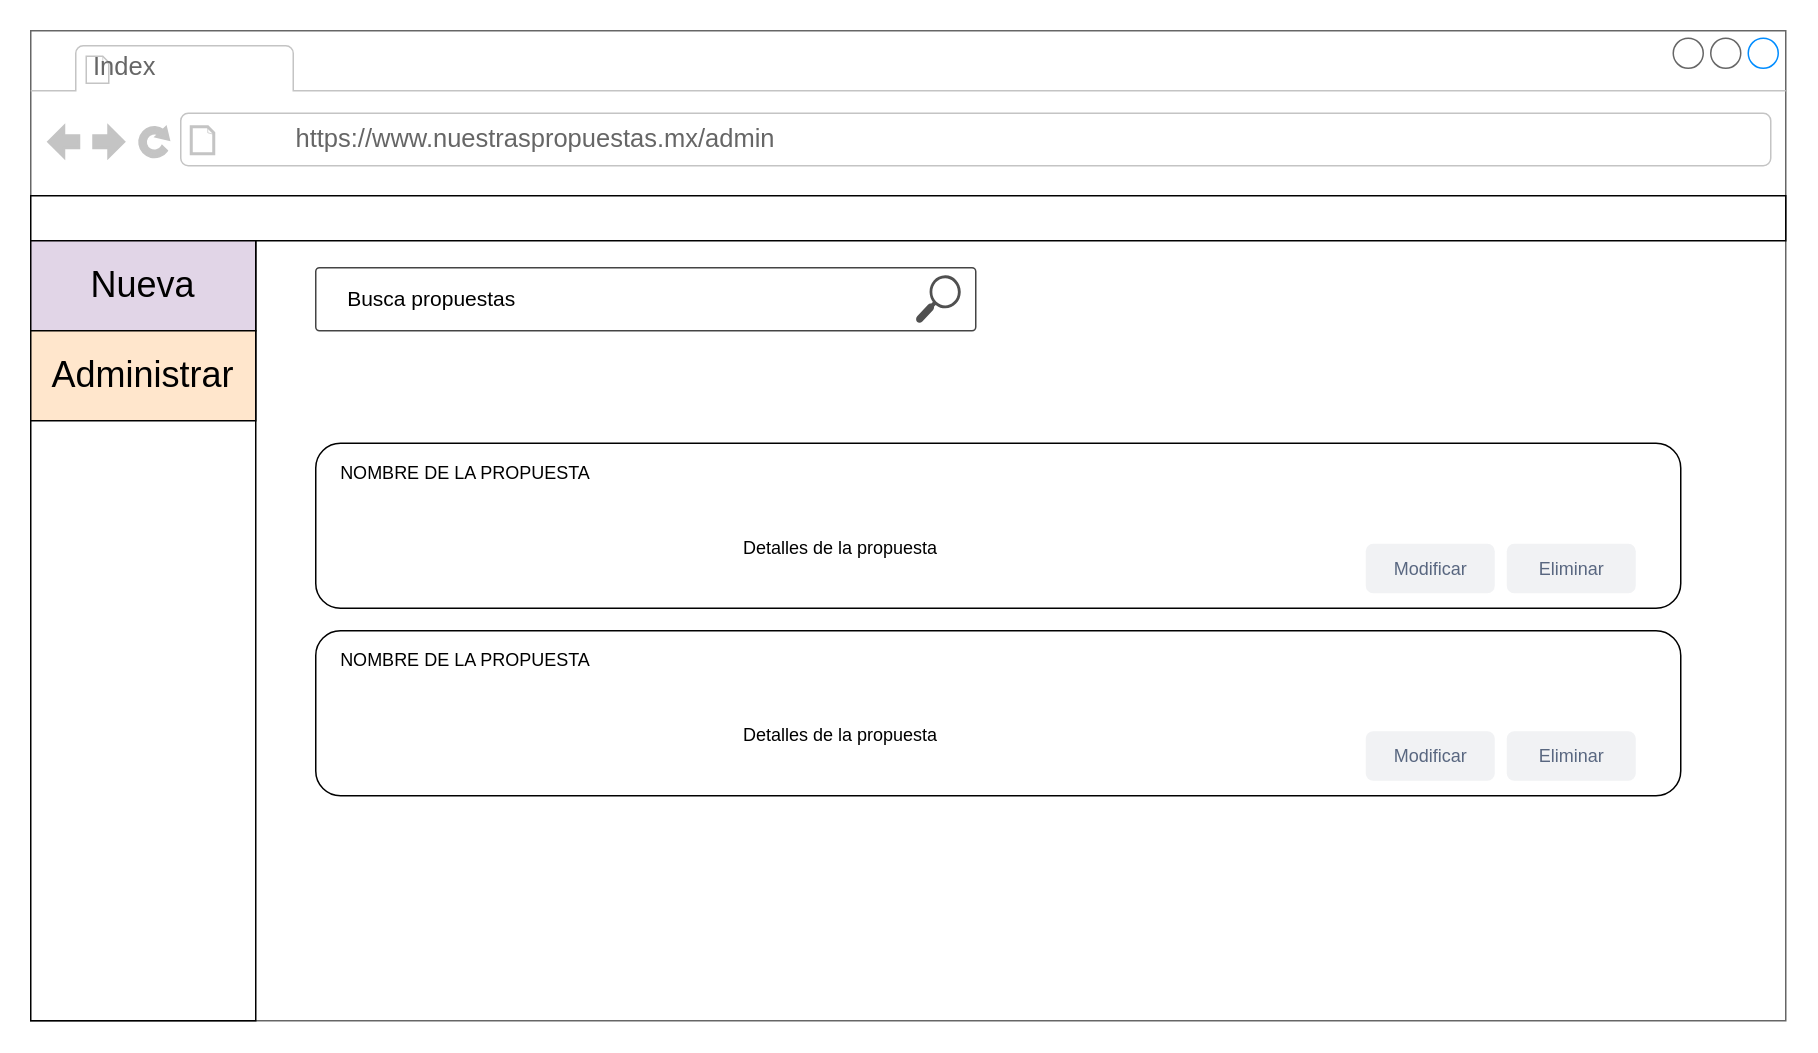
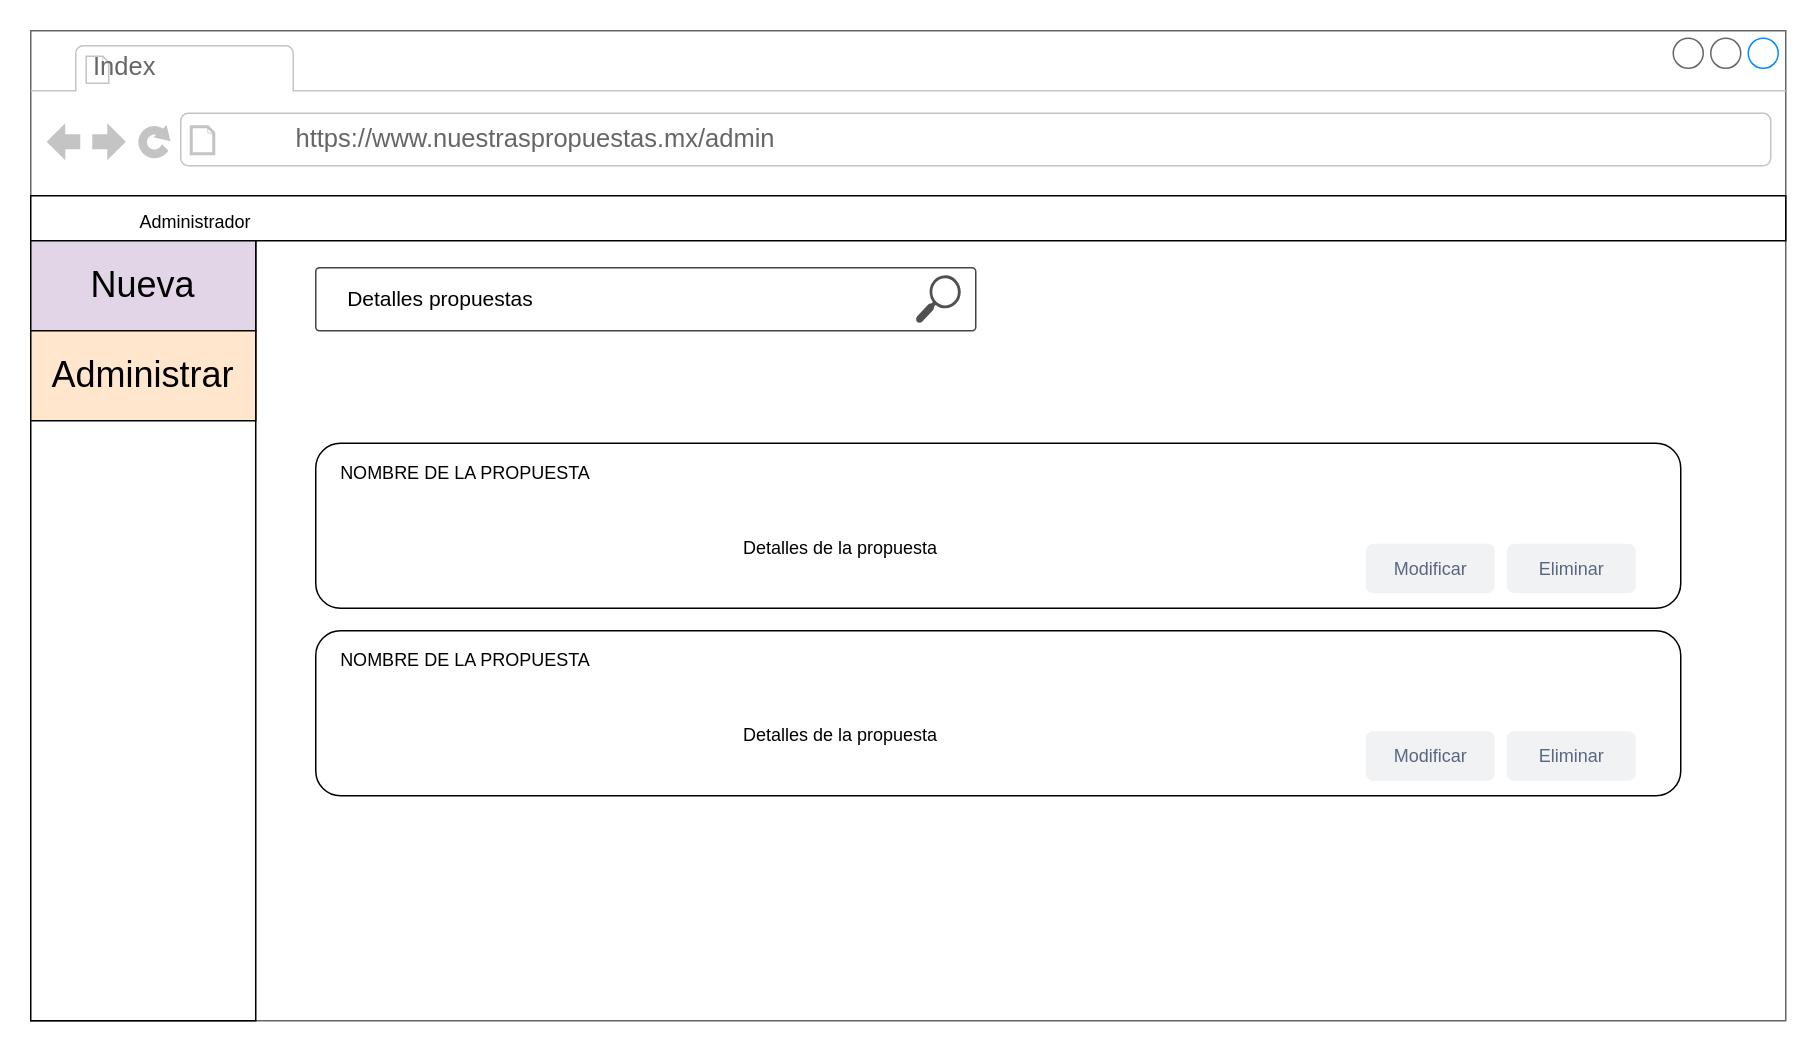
  <mxCell id="0" />
  <mxCell id="1" parent="0" />
  <mxCell id="2" value="" style="strokeWidth=1;shadow=0;dashed=0;align=center;html=1;shape=mxgraph.mockup.containers.browserWindow;rSize=0;strokeColor=#666666;mainText=,;recursiveResize=0;rounded=0;labelBackgroundColor=none;fontFamily=Verdana;fontSize=12" parent="1" vertex="1"><mxGeometry x="20" y="20" width="1170" height="660" as="geometry" /></mxCell>
  <mxCell id="3" value="Index" style="strokeWidth=1;shadow=0;dashed=0;align=center;html=1;shape=mxgraph.mockup.containers.anchor;fontSize=17;fontColor=#666666;align=left;" parent="2" vertex="1"><mxGeometry x="40" y="12" width="110" height="26" as="geometry" /></mxCell>
  <mxCell id="4" value="https://www.nuestraspropuestas.mx/admin" style="strokeWidth=1;shadow=0;dashed=0;align=center;html=1;shape=mxgraph.mockup.containers.anchor;rSize=0;fontSize=17;fontColor=#666666;align=left;" parent="2" vertex="1"><mxGeometry x="175" y="60" width="250" height="26" as="geometry" /></mxCell>
  <mxCell id="5" value="" style="rounded=0;whiteSpace=wrap;html=1;" parent="2" vertex="1"><mxGeometry y="110" width="1170" height="30" as="geometry" /></mxCell>
+ <mxCell id="6" value="Administrador" style="text;html=1;strokeColor=none;fillColor=none;align=center;verticalAlign=middle;whiteSpace=wrap;rounded=0;" parent="2" vertex="1"><mxGeometry x="30" y="115" width="160" height="25" as="geometry" /></mxCell>
  <mxCell id="7" value="" style="rounded=0;whiteSpace=wrap;html=1;fontSize=24;" vertex="1" parent="2"><mxGeometry y="140" width="150" height="520" as="geometry" /></mxCell>
  <mxCell id="8" value="Nueva" style="rounded=0;whiteSpace=wrap;html=1;fontSize=24;fillColor=#e1d5e7;" vertex="1" parent="2"><mxGeometry y="140" width="150" height="60" as="geometry" /></mxCell>
  <mxCell id="9" value="Administrar" style="rounded=0;whiteSpace=wrap;html=1;fontSize=24;fillColor=#ffe6cc;" vertex="1" parent="2"><mxGeometry y="200" width="150" height="60" as="geometry" /></mxCell>
  <mxCell id="10" value="" style="rounded=1;whiteSpace=wrap;html=1;" vertex="1" parent="2"><mxGeometry x="190" y="275" width="910" height="110" as="geometry" /></mxCell>
  <mxCell id="11" value="NOMBRE DE LA PROPUESTA" style="text;html=1;strokeColor=none;fillColor=none;align=center;verticalAlign=middle;whiteSpace=wrap;rounded=0;" vertex="1" parent="2"><mxGeometry x="200" y="275" width="180" height="40" as="geometry" /></mxCell>
  <mxCell id="12" value="Detalles de la propuesta" style="text;html=1;strokeColor=none;fillColor=none;align=center;verticalAlign=middle;whiteSpace=wrap;rounded=0;" vertex="1" parent="2"><mxGeometry x="200" y="315" width="680" height="60" as="geometry" /></mxCell>
  <mxCell id="13" value="Eliminar" style="rounded=1;fillColor=#F1F2F4;align=center;strokeColor=none;html=1;fontColor=#596780;fontSize=12;sketch=0;" vertex="1" parent="2"><mxGeometry x="984" y="342" width="86" height="33" as="geometry" /></mxCell>
- <mxCell id="14" value="&lt;font style=&quot;font-size: 14px&quot;&gt;&amp;nbsp; &amp;nbsp; &amp;nbsp;Busca propuestas&lt;/font&gt;" style="strokeWidth=1;html=1;shadow=0;dashed=0;shape=mxgraph.ios.iTextInput;strokeColor=#444444;buttonText=;fontSize=8;whiteSpace=wrap;align=left;" vertex="1" parent="2"><mxGeometry x="190" y="158" width="440" height="42" as="geometry" /></mxCell>
+ <mxCell id="14" value="&lt;font style=&quot;font-size: 14px&quot;&gt;&amp;nbsp; &amp;nbsp; &amp;nbsp;Detalles propuestas&lt;/font&gt;" style="strokeWidth=1;html=1;shadow=0;dashed=0;shape=mxgraph.ios.iTextInput;strokeColor=#444444;buttonText=;fontSize=8;whiteSpace=wrap;align=left;" vertex="1" parent="2"><mxGeometry x="190" y="158" width="440" height="42" as="geometry" /></mxCell>
  <mxCell id="15" value="" style="sketch=0;pointerEvents=1;shadow=0;dashed=0;html=1;strokeColor=none;fillColor=#505050;labelPosition=center;verticalLabelPosition=bottom;verticalAlign=top;outlineConnect=0;align=center;shape=mxgraph.office.concepts.search;" vertex="1" parent="2"><mxGeometry x="590" y="163" width="30" height="32" as="geometry" /></mxCell>
  <mxCell id="16" value="Modificar" style="rounded=1;fillColor=#F1F2F4;align=center;strokeColor=none;html=1;fontColor=#596780;fontSize=12;sketch=0;" vertex="1" parent="2"><mxGeometry x="890" y="342" width="86" height="33" as="geometry" /></mxCell>
  <mxCell id="17" value="" style="rounded=1;whiteSpace=wrap;html=1;" vertex="1" parent="2"><mxGeometry x="190" y="400" width="910" height="110" as="geometry" /></mxCell>
  <mxCell id="18" value="NOMBRE DE LA PROPUESTA" style="text;html=1;strokeColor=none;fillColor=none;align=center;verticalAlign=middle;whiteSpace=wrap;rounded=0;" vertex="1" parent="2"><mxGeometry x="200" y="400" width="180" height="40" as="geometry" /></mxCell>
  <mxCell id="19" value="Detalles de la propuesta" style="text;html=1;strokeColor=none;fillColor=none;align=center;verticalAlign=middle;whiteSpace=wrap;rounded=0;" vertex="1" parent="2"><mxGeometry x="200" y="440" width="680" height="60" as="geometry" /></mxCell>
  <mxCell id="20" value="Eliminar" style="rounded=1;fillColor=#F1F2F4;align=center;strokeColor=none;html=1;fontColor=#596780;fontSize=12;sketch=0;" vertex="1" parent="2"><mxGeometry x="984" y="467" width="86" height="33" as="geometry" /></mxCell>
  <mxCell id="21" value="Modificar" style="rounded=1;fillColor=#F1F2F4;align=center;strokeColor=none;html=1;fontColor=#596780;fontSize=12;sketch=0;" vertex="1" parent="2"><mxGeometry x="890" y="467" width="86" height="33" as="geometry" /></mxCell>
